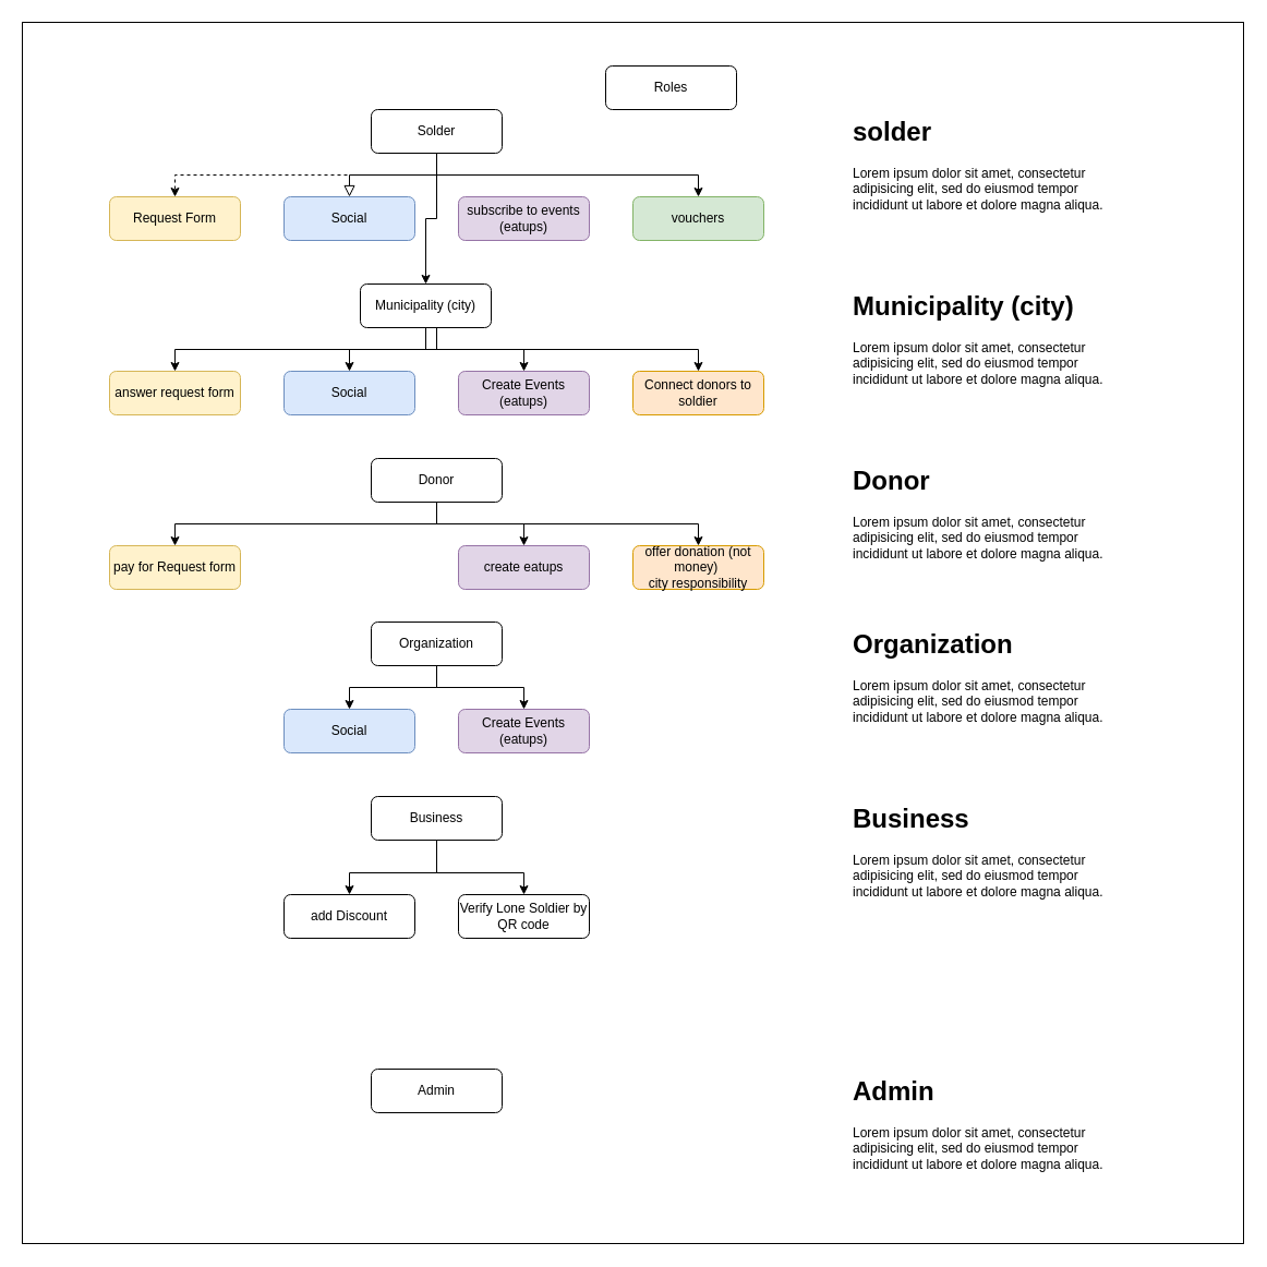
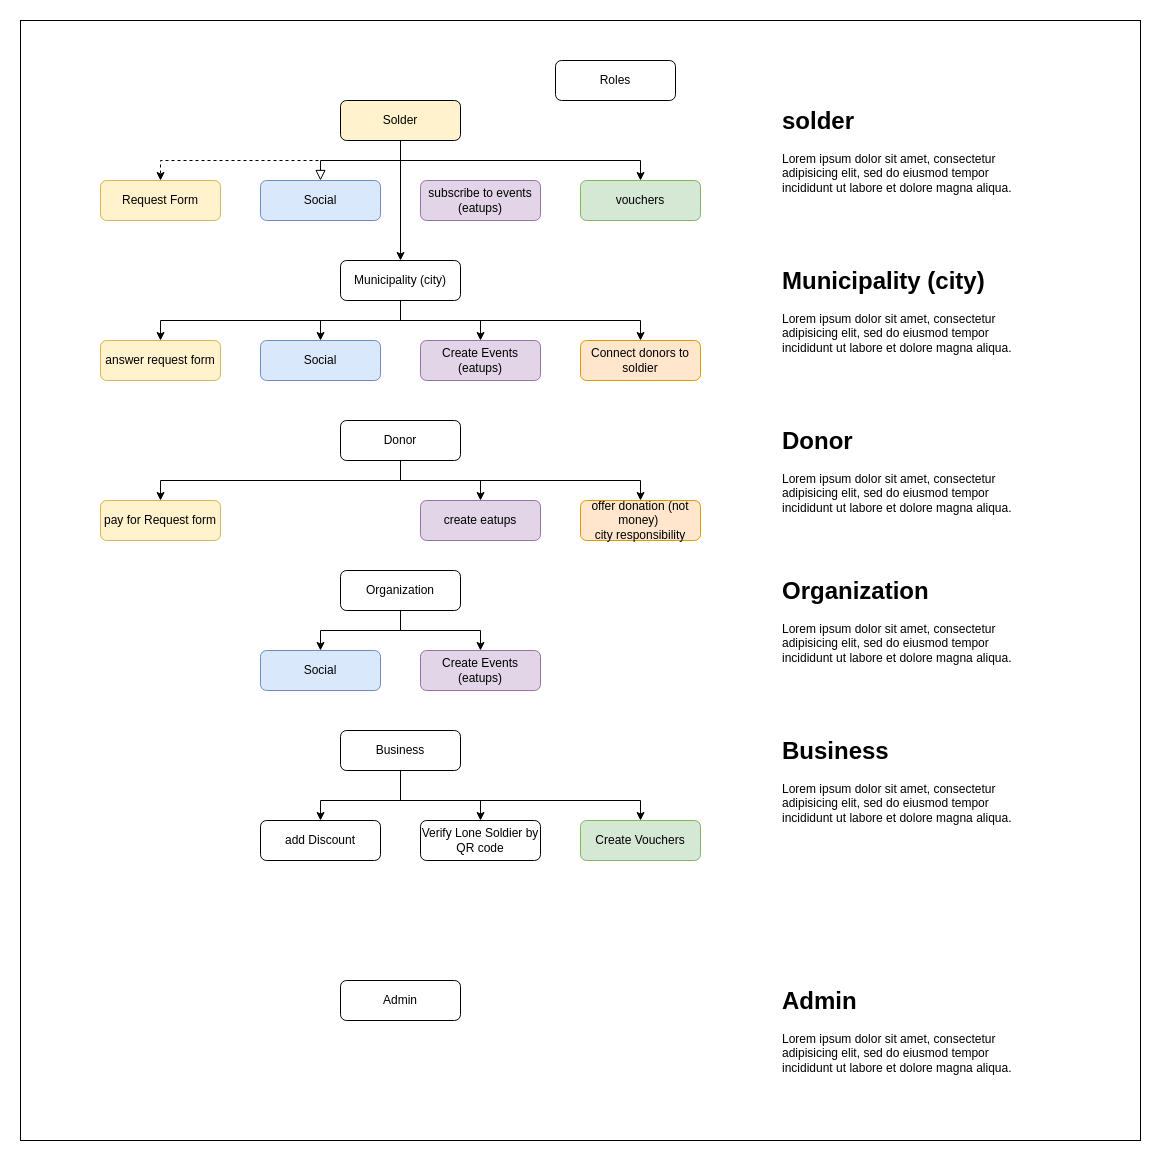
  <mxCell id="0" />
  <mxCell id="1" parent="0" />
  <mxCell id="2" value="" style="whiteSpace=wrap;html=1;aspect=fixed;fillColor=none;" vertex="1" parent="1"><mxGeometry x="20" width="1120" height="1120" as="geometry" y="20" /></mxCell>
  <mxCell id="3" value="" style="rounded=0;html=1;jettySize=auto;orthogonalLoop=1;fontSize=11;endArrow=block;endFill=0;endSize=8;strokeWidth=1;shadow=0;labelBackgroundColor=none;edgeStyle=orthogonalEdgeStyle;entryX=0.5;entryY=0;entryDx=0;entryDy=0;" parent="1" source="7" target="11" edge="1"><mxGeometry relative="1" as="geometry"><mxPoint x="300" y="180" as="targetPoint" /><Array as="points"><mxPoint x="400" y="160" /><mxPoint x="320" y="160" /></Array></mxGeometry></mxCell>
  <mxCell id="4" style="edgeStyle=orthogonalEdgeStyle;rounded=0;orthogonalLoop=1;jettySize=auto;html=1;" edge="1" parent="1" source="7" target="26"><mxGeometry relative="1" as="geometry" /></mxCell>
  <mxCell id="5" style="edgeStyle=orthogonalEdgeStyle;rounded=0;orthogonalLoop=1;jettySize=auto;html=1;entryX=0.5;entryY=0;entryDx=0;entryDy=0;" edge="1" parent="1" source="7" target="13"><mxGeometry relative="1" as="geometry"><Array as="points"><mxPoint x="400" y="160" /><mxPoint x="640" y="160" /></Array></mxGeometry></mxCell>
  <mxCell id="6" style="edgeStyle=orthogonalEdgeStyle;rounded=0;orthogonalLoop=1;jettySize=auto;html=1;entryX=0.5;entryY=0;entryDx=0;entryDy=0;dashed=1;" edge="1" parent="1" source="7" target="14"><mxGeometry relative="1" as="geometry"><Array as="points"><mxPoint x="400" y="160" /><mxPoint x="160" y="160" /></Array></mxGeometry></mxCell>
- <mxCell id="7" value="Solder" style="rounded=1;whiteSpace=wrap;html=1;fontSize=12;glass=0;strokeWidth=1;shadow=0;" parent="1" vertex="1"><mxGeometry x="340" y="100" width="120" height="40" as="geometry" /></mxCell>
+ <mxCell id="7" value="Solder" style="rounded=1;whiteSpace=wrap;html=1;fontSize=12;glass=0;strokeWidth=1;shadow=0;fillColor=#fff2cc;" parent="1" vertex="1"><mxGeometry x="340" y="100" width="120" height="40" as="geometry" /></mxCell>
  <mxCell id="8" style="edgeStyle=orthogonalEdgeStyle;rounded=0;orthogonalLoop=1;jettySize=auto;html=1;entryX=0.5;entryY=0;entryDx=0;entryDy=0;" edge="1" parent="1" source="10" target="16"><mxGeometry relative="1" as="geometry" /></mxCell>
  <mxCell id="9" style="edgeStyle=orthogonalEdgeStyle;rounded=0;orthogonalLoop=1;jettySize=auto;html=1;" edge="1" parent="1" source="10" target="15"><mxGeometry relative="1" as="geometry" /></mxCell>
  <mxCell id="10" value="Organization&lt;span style=&quot;color: rgba(0, 0, 0, 0); font-family: monospace; font-size: 0px; text-align: start; text-wrap-mode: nowrap;&quot;&gt;%3CmxGraphModel%3E%3Croot%3E%3CmxCell%20id%3D%220%22%2F%3E%3CmxCell%20id%3D%221%22%20parent%3D%220%22%2F%3E%3CmxCell%20id%3D%222%22%20value%3D%22vouchers%22%20style%3D%22rounded%3D1%3BwhiteSpace%3Dwrap%3Bhtml%3D1%3BfontSize%3D12%3Bglass%3D0%3BstrokeWidth%3D1%3Bshadow%3D0%3B%22%20vertex%3D%221%22%20parent%3D%221%22%3E%3CmxGeometry%20x%3D%22400%22%20y%3D%22160%22%20width%3D%22120%22%20height%3D%2240%22%20as%3D%22geometry%22%2F%3E%3C%2FmxCell%3E%3C%2Froot%3E%3C%2FmxGraphModel%3E&lt;/span&gt;" style="rounded=1;whiteSpace=wrap;html=1;fontSize=12;glass=0;strokeWidth=1;shadow=0;" parent="1" vertex="1"><mxGeometry x="340" y="570" width="120" height="40" as="geometry" /></mxCell>
  <mxCell id="11" value="Social" style="rounded=1;whiteSpace=wrap;html=1;fontSize=12;glass=0;strokeWidth=1;shadow=0;fillColor=#dae8fc;strokeColor=#6c8ebf;" vertex="1" parent="1"><mxGeometry x="260" y="180" width="120" height="40" as="geometry" /></mxCell>
  <mxCell id="12" value="subscribe to events&lt;br&gt;(eatups)" style="rounded=1;whiteSpace=wrap;html=1;fontSize=12;glass=0;strokeWidth=1;shadow=0;fillColor=#e1d5e7;strokeColor=#9673a6;" vertex="1" parent="1"><mxGeometry x="420" y="180" width="120" height="40" as="geometry" /></mxCell>
  <mxCell id="13" value="vouchers" style="rounded=1;whiteSpace=wrap;html=1;fontSize=12;glass=0;strokeWidth=1;shadow=0;fillColor=#d5e8d4;strokeColor=#82b366;" vertex="1" parent="1"><mxGeometry x="580" y="180" width="120" height="40" as="geometry" /></mxCell>
  <mxCell id="14" value="Request Form" style="rounded=1;whiteSpace=wrap;html=1;fontSize=12;glass=0;strokeWidth=1;shadow=0;fillColor=#fff2cc;strokeColor=#d6b656;" vertex="1" parent="1"><mxGeometry x="100" y="180" width="120" height="40" as="geometry" /></mxCell>
  <mxCell id="15" value="Create Events (eatups)" style="rounded=1;whiteSpace=wrap;html=1;fontSize=12;glass=0;strokeWidth=1;shadow=0;fillColor=#e1d5e7;strokeColor=#9673a6;" vertex="1" parent="1"><mxGeometry x="420" y="650" width="120" height="40" as="geometry" /></mxCell>
  <mxCell id="16" value="Social" style="rounded=1;whiteSpace=wrap;html=1;fontSize=12;glass=0;strokeWidth=1;shadow=0;fillColor=#dae8fc;strokeColor=#6c8ebf;" vertex="1" parent="1"><mxGeometry x="260" y="650" width="120" height="40" as="geometry" /></mxCell>
+ <mxCell id="17" style="edgeStyle=orthogonalEdgeStyle;rounded=0;orthogonalLoop=1;jettySize=auto;html=1;" edge="1" parent="1" source="20" target="21"><mxGeometry relative="1" as="geometry"><Array as="points"><mxPoint x="400" y="800" /><mxPoint x="640" y="800" /></Array></mxGeometry></mxCell>
  <mxCell id="18" style="edgeStyle=orthogonalEdgeStyle;rounded=0;orthogonalLoop=1;jettySize=auto;html=1;" edge="1" parent="1" source="20" target="22"><mxGeometry relative="1" as="geometry"><Array as="points"><mxPoint x="400" y="800" /><mxPoint x="480" y="800" /></Array></mxGeometry></mxCell>
  <mxCell id="19" style="edgeStyle=orthogonalEdgeStyle;rounded=0;orthogonalLoop=1;jettySize=auto;html=1;" edge="1" parent="1" source="20" target="47"><mxGeometry relative="1" as="geometry"><Array as="points"><mxPoint x="400" y="800" /><mxPoint x="320" y="800" /></Array></mxGeometry></mxCell>
  <mxCell id="20" value="Business" style="rounded=1;whiteSpace=wrap;html=1;fontSize=12;glass=0;strokeWidth=1;shadow=0;" vertex="1" parent="1"><mxGeometry x="340" y="730" width="120" height="40" as="geometry" /></mxCell>
+ <mxCell id="21" value="Create Vouchers" style="rounded=1;whiteSpace=wrap;html=1;fontSize=12;glass=0;strokeWidth=1;shadow=0;fillColor=#d5e8d4;strokeColor=#82b366;" vertex="1" parent="1"><mxGeometry x="580" y="820" width="120" height="40" as="geometry" /></mxCell>
  <mxCell id="22" value="Verify Lone Soldier by QR code" style="rounded=1;whiteSpace=wrap;html=1;fontSize=12;glass=0;strokeWidth=1;shadow=0;" vertex="1" parent="1"><mxGeometry x="420" y="820" width="120" height="40" as="geometry" /></mxCell>
  <mxCell id="23" style="edgeStyle=orthogonalEdgeStyle;rounded=0;orthogonalLoop=1;jettySize=auto;html=1;" edge="1" parent="1" source="26" target="27"><mxGeometry relative="1" as="geometry"><Array as="points"><mxPoint x="400" y="320" /><mxPoint x="320" y="320" /></Array></mxGeometry></mxCell>
  <mxCell id="24" style="edgeStyle=orthogonalEdgeStyle;rounded=0;orthogonalLoop=1;jettySize=auto;html=1;" edge="1" parent="1" source="26" target="28"><mxGeometry relative="1" as="geometry" /></mxCell>
  <mxCell id="25" style="edgeStyle=orthogonalEdgeStyle;rounded=0;orthogonalLoop=1;jettySize=auto;html=1;entryX=0.5;entryY=0;entryDx=0;entryDy=0;" edge="1" parent="1" source="26" target="29"><mxGeometry relative="1" as="geometry"><Array as="points"><mxPoint x="400" y="320" /><mxPoint x="160" y="320" /></Array></mxGeometry></mxCell>
- <mxCell id="26" value="Municipality (city)" style="rounded=1;whiteSpace=wrap;html=1;fontSize=12;glass=0;strokeWidth=1;shadow=0;" vertex="1" parent="1"><mxGeometry x="330" y="260" width="120" height="40" as="geometry" /></mxCell>
+ <mxCell id="26" value="Municipality (city)" style="rounded=1;whiteSpace=wrap;html=1;fontSize=12;glass=0;strokeWidth=1;shadow=0;" vertex="1" parent="1"><mxGeometry x="340" y="260" width="120" height="40" as="geometry" /></mxCell>
  <mxCell id="27" value="Social" style="rounded=1;whiteSpace=wrap;html=1;fontSize=12;glass=0;strokeWidth=1;shadow=0;fillColor=#dae8fc;strokeColor=#6c8ebf;" vertex="1" parent="1"><mxGeometry x="260" y="340" width="120" height="40" as="geometry" /></mxCell>
  <mxCell id="28" value="Create Events (eatups)" style="rounded=1;whiteSpace=wrap;html=1;fontSize=12;glass=0;strokeWidth=1;shadow=0;fillColor=#e1d5e7;strokeColor=#9673a6;" vertex="1" parent="1"><mxGeometry x="420" y="340" width="120" height="40" as="geometry" /></mxCell>
  <mxCell id="29" value="answer request form" style="rounded=1;whiteSpace=wrap;html=1;fontSize=12;glass=0;strokeWidth=1;shadow=0;fillColor=#fff2cc;strokeColor=#d6b656;" vertex="1" parent="1"><mxGeometry x="100" y="340" width="120" height="40" as="geometry" /></mxCell>
  <mxCell id="30" style="edgeStyle=orthogonalEdgeStyle;rounded=0;orthogonalLoop=1;jettySize=auto;html=1;" edge="1" parent="1" source="33" target="34"><mxGeometry relative="1" as="geometry"><Array as="points"><mxPoint x="400" y="480" /><mxPoint x="160" y="480" /></Array></mxGeometry></mxCell>
  <mxCell id="31" style="edgeStyle=orthogonalEdgeStyle;rounded=0;orthogonalLoop=1;jettySize=auto;html=1;" edge="1" parent="1" source="33" target="35"><mxGeometry relative="1" as="geometry"><Array as="points"><mxPoint x="400" y="480" /><mxPoint x="640" y="480" /></Array></mxGeometry></mxCell>
  <mxCell id="32" style="edgeStyle=orthogonalEdgeStyle;rounded=0;orthogonalLoop=1;jettySize=auto;html=1;" edge="1" parent="1" source="33" target="36"><mxGeometry relative="1" as="geometry"><mxPoint x="580" y="500" as="targetPoint" /><Array as="points"><mxPoint x="400" y="480" /><mxPoint x="480" y="480" /></Array></mxGeometry></mxCell>
  <mxCell id="33" value="Donor" style="rounded=1;whiteSpace=wrap;html=1;fontSize=12;glass=0;strokeWidth=1;shadow=0;" vertex="1" parent="1"><mxGeometry x="340" y="420" width="120" height="40" as="geometry" /></mxCell>
  <mxCell id="34" value="pay for Request form" style="rounded=1;whiteSpace=wrap;html=1;fontSize=12;glass=0;strokeWidth=1;shadow=0;fillColor=#fff2cc;strokeColor=#d6b656;" vertex="1" parent="1"><mxGeometry x="100" y="500" width="120" height="40" as="geometry" /></mxCell>
  <mxCell id="35" value="offer donation (not money)&amp;nbsp;&lt;br&gt;city responsibility" style="rounded=1;whiteSpace=wrap;html=1;fontSize=12;glass=0;strokeWidth=1;shadow=0;fillColor=#ffe6cc;strokeColor=#d79b00;" vertex="1" parent="1"><mxGeometry x="580" y="500" width="120" height="40" as="geometry" /></mxCell>
  <mxCell id="36" value="create eatups" style="rounded=1;whiteSpace=wrap;html=1;fontSize=12;glass=0;strokeWidth=1;shadow=0;fillColor=#e1d5e7;strokeColor=#9673a6;" vertex="1" parent="1"><mxGeometry x="420" y="500" width="120" height="40" as="geometry" /></mxCell>
  <mxCell id="37" value="&lt;h1 style=&quot;margin-top: 0px;&quot;&gt;solder&lt;/h1&gt;&lt;p&gt;Lorem ipsum dolor sit amet, consectetur adipisicing elit, sed do eiusmod tempor incididunt ut labore et dolore magna aliqua.&lt;/p&gt;" style="text;html=1;whiteSpace=wrap;overflow=hidden;rounded=0;" vertex="1" parent="1"><mxGeometry x="780" y="100" width="240" height="120" as="geometry" /></mxCell>
  <mxCell id="38" value="&lt;h1 style=&quot;margin-top: 0px;&quot;&gt;Municipality (city)&lt;/h1&gt;&lt;p&gt;Lorem ipsum dolor sit amet, consectetur adipisicing elit, sed do eiusmod tempor incididunt ut labore et dolore magna aliqua.&lt;/p&gt;" style="text;html=1;whiteSpace=wrap;overflow=hidden;rounded=0;" vertex="1" parent="1"><mxGeometry x="780" y="260" width="240" height="120" as="geometry" /></mxCell>
  <mxCell id="39" value="&lt;h1 style=&quot;margin-top: 0px;&quot;&gt;Organization&lt;/h1&gt;&lt;p&gt;Lorem ipsum dolor sit amet, consectetur adipisicing elit, sed do eiusmod tempor incididunt ut labore et dolore magna aliqua.&lt;/p&gt;" style="text;html=1;whiteSpace=wrap;overflow=hidden;rounded=0;" vertex="1" parent="1"><mxGeometry x="780" y="570" width="240" height="120" as="geometry" /></mxCell>
  <mxCell id="40" value="&lt;h1 style=&quot;margin-top: 0px;&quot;&gt;Business&lt;/h1&gt;&lt;p&gt;Lorem ipsum dolor sit amet, consectetur adipisicing elit, sed do eiusmod tempor incididunt ut labore et dolore magna aliqua.&lt;/p&gt;" style="text;html=1;whiteSpace=wrap;overflow=hidden;rounded=0;" vertex="1" parent="1"><mxGeometry x="780" y="730" width="240" height="120" as="geometry" /></mxCell>
  <mxCell id="41" value="&lt;h1 style=&quot;margin-top: 0px;&quot;&gt;Donor&lt;/h1&gt;&lt;p&gt;Lorem ipsum dolor sit amet, consectetur adipisicing elit, sed do eiusmod tempor incididunt ut labore et dolore magna aliqua.&lt;/p&gt;" style="text;html=1;whiteSpace=wrap;overflow=hidden;rounded=0;" vertex="1" parent="1"><mxGeometry x="780" y="420" width="240" height="120" as="geometry" /></mxCell>
  <mxCell id="42" value="Admin" style="rounded=1;whiteSpace=wrap;html=1;fontSize=12;glass=0;strokeWidth=1;shadow=0;" vertex="1" parent="1"><mxGeometry x="340" y="980" width="120" height="40" as="geometry" /></mxCell>
  <mxCell id="43" value="&lt;h1 style=&quot;margin-top: 0px;&quot;&gt;Admin&lt;/h1&gt;&lt;p&gt;Lorem ipsum dolor sit amet, consectetur adipisicing elit, sed do eiusmod tempor incididunt ut labore et dolore magna aliqua.&lt;/p&gt;" style="text;html=1;whiteSpace=wrap;overflow=hidden;rounded=0;" vertex="1" parent="1"><mxGeometry x="780" y="980" width="240" height="120" as="geometry" /></mxCell>
  <mxCell id="44" value="Roles" style="rounded=1;whiteSpace=wrap;html=1;" vertex="1" parent="1"><mxGeometry x="555" y="60" width="120" height="40" as="geometry" /></mxCell>
  <mxCell id="45" style="edgeStyle=orthogonalEdgeStyle;rounded=0;orthogonalLoop=1;jettySize=auto;html=1;" edge="1" parent="1" source="26" target="46"><mxGeometry relative="1" as="geometry"><Array as="points"><mxPoint x="400" y="320" /><mxPoint x="640" y="320" /></Array></mxGeometry></mxCell>
  <mxCell id="46" value="Connect donors to soldier" style="rounded=1;whiteSpace=wrap;html=1;fontSize=12;glass=0;strokeWidth=1;shadow=0;fillColor=#ffe6cc;strokeColor=#d79b00;" vertex="1" parent="1"><mxGeometry x="580" y="340" width="120" height="40" as="geometry" /></mxCell>
  <mxCell id="47" value="add Discount" style="rounded=1;whiteSpace=wrap;html=1;fontSize=12;glass=0;strokeWidth=1;shadow=0;" vertex="1" parent="1"><mxGeometry x="260" y="820" width="120" height="40" as="geometry" /></mxCell>
